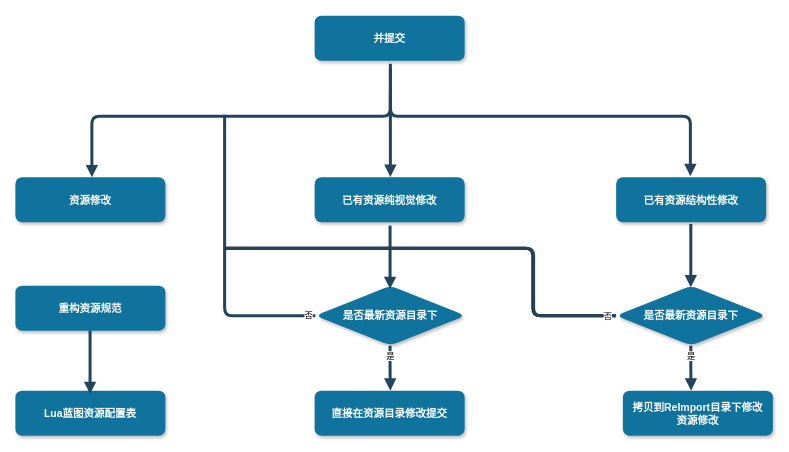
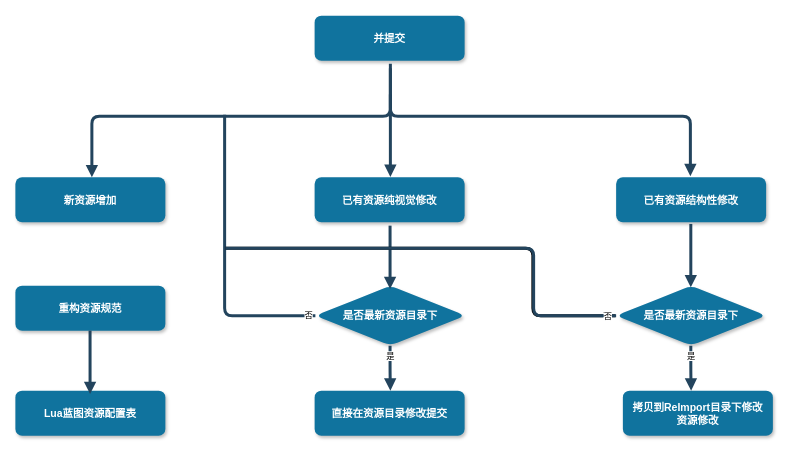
  <mxCell id="0" />
  <mxCell id="1" parent="0" />
  <mxCell id="2" value="并提交" style="rounded=1;fillColor=#10739E;strokeColor=none;shadow=1;gradientColor=none;fontStyle=1;fontColor=#FFFFFF;fontSize=14;" parent="1" vertex="1"><mxGeometry x="419" y="20" width="200" height="60" as="geometry" /></mxCell>
- <mxCell id="3" value="资源修改" style="rounded=1;fillColor=#10739E;strokeColor=none;shadow=1;gradientColor=none;fontStyle=1;fontColor=#FFFFFF;fontSize=14;" parent="1" vertex="1"><mxGeometry x="20" y="235.5" width="200" height="60" as="geometry" /></mxCell>
+ <mxCell id="3" value="新资源增加" style="rounded=1;fillColor=#10739E;strokeColor=none;shadow=1;gradientColor=none;fontStyle=1;fontColor=#FFFFFF;fontSize=14;" parent="1" vertex="1"><mxGeometry x="20" y="235.5" width="200" height="60" as="geometry" /></mxCell>
  <mxCell id="4" value="已有资源纯视觉修改" style="rounded=1;fillColor=#10739E;strokeColor=none;shadow=1;gradientColor=none;fontStyle=1;fontColor=#FFFFFF;fontSize=14;" parent="1" vertex="1"><mxGeometry x="419" y="235.5" width="200" height="60" as="geometry" /></mxCell>
  <mxCell id="5" value="已有资源结构性修改" style="rounded=1;fillColor=#10739E;strokeColor=none;shadow=1;gradientColor=none;fontStyle=1;fontColor=#FFFFFF;fontSize=14;" parent="1" vertex="1"><mxGeometry x="821" y="235.5" width="200" height="60" as="geometry" /></mxCell>
  <mxCell id="6" value="Lua蓝图资源配置表" style="rounded=1;fillColor=#10739E;strokeColor=none;shadow=1;gradientColor=none;fontStyle=1;fontColor=#FFFFFF;fontSize=14;" parent="1" vertex="1"><mxGeometry x="20" y="520" width="200" height="60" as="geometry" /></mxCell>
  <mxCell id="7" value="直接在资源目录修改提交" style="rounded=1;fillColor=#10739E;strokeColor=none;shadow=1;gradientColor=none;fontStyle=1;fontColor=#FFFFFF;fontSize=14;" parent="1" vertex="1"><mxGeometry x="419" y="520" width="200" height="60" as="geometry" /></mxCell>
  <mxCell id="8" value="拷贝到ReImport目录下修改&#10;资源修改" style="rounded=1;fillColor=#10739E;strokeColor=none;shadow=1;gradientColor=none;fontStyle=1;fontColor=#FFFFFF;fontSize=14;" parent="1" vertex="1"><mxGeometry x="830" y="520" width="200" height="60" as="geometry" /></mxCell>
  <mxCell id="9" value="" style="edgeStyle=elbowEdgeStyle;elbow=vertical;strokeWidth=4;endArrow=block;endFill=1;fontStyle=1;strokeColor=#23445D;" parent="1" edge="1"><mxGeometry x="30" y="140.5" width="100" height="100" as="geometry"><mxPoint x="520" y="125" as="sourcePoint" /><mxPoint x="520" y="235" as="targetPoint" /><Array as="points"><mxPoint x="519" y="185" /></Array></mxGeometry></mxCell>
  <mxCell id="10" value="" style="edgeStyle=elbowEdgeStyle;elbow=vertical;strokeWidth=4;endArrow=block;endFill=1;fontStyle=1;strokeColor=#23445D;entryX=0.5;entryY=0;entryDx=0;entryDy=0;" parent="1" edge="1"><mxGeometry x="25" y="169.5" width="100" height="100" as="geometry"><mxPoint x="520" y="90" as="sourcePoint" /><mxPoint x="122" y="235.5" as="targetPoint" /><Array as="points"><mxPoint x="320" y="154" /><mxPoint x="483" y="154" /><mxPoint x="473" y="144" /></Array></mxGeometry></mxCell>
  <mxCell id="11" value="" style="edgeStyle=elbowEdgeStyle;elbow=vertical;strokeWidth=4;endArrow=block;endFill=1;fontStyle=1;strokeColor=#23445D;exitX=0.505;exitY=1;exitDx=0;exitDy=0;exitPerimeter=0;" parent="1" edge="1"><mxGeometry x="30" y="163.5" width="100" height="100" as="geometry"><mxPoint x="520" y="84" as="sourcePoint" /><mxPoint x="920" y="234" as="targetPoint" /><Array as="points"><mxPoint x="721" y="154" /><mxPoint x="520" y="150" /><mxPoint x="710" y="210" /></Array></mxGeometry></mxCell>
  <mxCell id="12" value="重构资源规范" style="rounded=1;fillColor=#10739E;strokeColor=none;shadow=1;gradientColor=none;fontStyle=1;fontColor=#FFFFFF;fontSize=14;" vertex="1" parent="1"><mxGeometry x="20" y="380" width="200" height="60" as="geometry" /></mxCell>
  <mxCell id="13" value="" style="edgeStyle=elbowEdgeStyle;elbow=vertical;strokeWidth=4;endArrow=block;endFill=1;fontStyle=1;strokeColor=#23445D;exitX=0.5;exitY=1;exitDx=0;exitDy=0;entryX=0.5;entryY=0;entryDx=0;entryDy=0;" edge="1" parent="1"><mxGeometry x="91.58" y="544.5" width="100" height="100" as="geometry"><mxPoint x="119.58" y="440" as="sourcePoint" /><mxPoint x="119.58" y="524.5" as="targetPoint" /><Array as="points"><mxPoint x="129.58" y="474.5" /></Array></mxGeometry></mxCell>
  <mxCell id="14" value="是否最新资源目录下" style="rhombus;whiteSpace=wrap;html=1;fontSize=14;fillColor=#10739E;strokeColor=none;fontColor=#FFFFFF;rounded=1;shadow=1;gradientColor=none;fontStyle=1;" vertex="1" parent="1"><mxGeometry x="420" y="380" width="200" height="80" as="geometry" /></mxCell>
  <mxCell id="15" value="" style="edgeStyle=elbowEdgeStyle;elbow=vertical;strokeWidth=4;endArrow=block;endFill=1;fontStyle=1;strokeColor=#23445D;exitX=0.5;exitY=1;exitDx=0;exitDy=0;entryX=0.5;entryY=0;entryDx=0;entryDy=0;" edge="1" parent="1"><mxGeometry x="491.58" y="404.5" width="100" height="100" as="geometry"><mxPoint x="519.58" y="300" as="sourcePoint" /><mxPoint x="519.58" y="384.5" as="targetPoint" /><Array as="points"><mxPoint x="529.58" y="334.5" /></Array></mxGeometry></mxCell>
  <mxCell id="16" value="" style="edgeStyle=elbowEdgeStyle;elbow=vertical;strokeWidth=4;endArrow=block;endFill=1;fontStyle=1;strokeColor=#23445D;exitX=0.5;exitY=1;exitDx=0;exitDy=0;" edge="1" parent="1"><mxGeometry x="491.58" y="564.5" width="100" height="100" as="geometry"><mxPoint x="519.58" y="460" as="sourcePoint" /><mxPoint x="520" y="520" as="targetPoint" /><Array as="points"><mxPoint x="529.58" y="494.5" /></Array></mxGeometry></mxCell>
  <mxCell id="17" value="是" style="edgeLabel;html=1;align=center;verticalAlign=middle;resizable=0;points=[];" vertex="1" connectable="0" parent="16"><mxGeometry relative="1" as="geometry"><mxPoint y="-17" as="offset" /></mxGeometry></mxCell>
  <mxCell id="18" value="" style="edgeStyle=elbowEdgeStyle;elbow=vertical;strokeWidth=4;endFill=1;fontStyle=1;strokeColor=#23445D;startFill=1;sketch=0;endArrow=none;" edge="1" parent="1"><mxGeometry x="102" y="367" width="100" height="100" as="geometry"><mxPoint x="420" y="420" as="sourcePoint" /><mxPoint x="299" y="152" as="targetPoint" /><Array as="points"><mxPoint x="299" y="420" /><mxPoint x="339" y="422" /></Array></mxGeometry></mxCell>
  <mxCell id="19" value="否" style="edgeLabel;html=1;align=center;verticalAlign=middle;resizable=0;points=[];" vertex="1" connectable="0" parent="18"><mxGeometry relative="1" as="geometry"><mxPoint x="111" y="73" as="offset" /></mxGeometry></mxCell>
  <mxCell id="20" value="是否最新资源目录下" style="rhombus;whiteSpace=wrap;html=1;fontSize=14;fillColor=#10739E;strokeColor=none;fontColor=#FFFFFF;rounded=1;shadow=1;gradientColor=none;fontStyle=1;" vertex="1" parent="1"><mxGeometry x="821" y="380" width="200" height="80" as="geometry" /></mxCell>
  <mxCell id="21" value="" style="edgeStyle=elbowEdgeStyle;elbow=vertical;strokeWidth=4;endArrow=block;endFill=1;fontStyle=1;strokeColor=#23445D;exitX=0.5;exitY=1;exitDx=0;exitDy=0;entryX=0.5;entryY=0;entryDx=0;entryDy=0;" edge="1" parent="1"><mxGeometry x="892.58" y="402.25" width="100" height="100" as="geometry"><mxPoint x="920.58" y="297.75" as="sourcePoint" /><mxPoint x="920.58" y="382.25" as="targetPoint" /><Array as="points"><mxPoint x="930.58" y="332.25" /></Array></mxGeometry></mxCell>
  <mxCell id="22" value="" style="edgeStyle=elbowEdgeStyle;elbow=vertical;strokeWidth=4;endArrow=block;endFill=1;fontStyle=1;strokeColor=#23445D;exitX=0.5;exitY=1;exitDx=0;exitDy=0;" edge="1" parent="1"><mxGeometry x="892.58" y="564.5" width="100" height="100" as="geometry"><mxPoint x="920.58" y="460" as="sourcePoint" /><mxPoint x="921" y="520" as="targetPoint" /><Array as="points"><mxPoint x="930.58" y="494.5" /></Array></mxGeometry></mxCell>
  <mxCell id="23" value="是" style="edgeLabel;html=1;align=center;verticalAlign=middle;resizable=0;points=[];" vertex="1" connectable="0" parent="22"><mxGeometry relative="1" as="geometry"><mxPoint y="-17" as="offset" /></mxGeometry></mxCell>
  <mxCell id="24" value="" style="edgeStyle=elbowEdgeStyle;elbow=horizontal;strokeWidth=4;endFill=1;fontStyle=1;strokeColor=default;startFill=1;sketch=0;endArrow=none;" edge="1" parent="1"><mxGeometry width="50" height="50" relative="1" as="geometry"><mxPoint x="820" y="420" as="sourcePoint" /><mxPoint x="300" y="330" as="targetPoint" /><Array as="points"><mxPoint x="710" y="380" /></Array></mxGeometry></mxCell>
  <mxCell id="25" value="否" style="edgeLabel;html=1;align=center;verticalAlign=middle;resizable=0;points=[];" vertex="1" connectable="0" parent="24"><mxGeometry x="-0.961" relative="1" as="geometry"><mxPoint as="offset" /></mxGeometry></mxCell>
  <mxCell id="26" value="" style="edgeStyle=elbowEdgeStyle;elbow=horizontal;strokeWidth=4;endFill=1;fontStyle=1;strokeColor=#23445D;startFill=1;sketch=0;endArrow=none;" edge="1" parent="1"><mxGeometry width="50" height="50" relative="1" as="geometry"><mxPoint x="821" y="420" as="sourcePoint" /><mxPoint x="300" y="330" as="targetPoint" /><Array as="points"><mxPoint x="711" y="380" /></Array></mxGeometry></mxCell>
  <mxCell id="27" value="否" style="edgeLabel;html=1;align=center;verticalAlign=middle;resizable=0;points=[];" vertex="1" connectable="0" parent="26"><mxGeometry x="-0.961" relative="1" as="geometry"><mxPoint as="offset" /></mxGeometry></mxCell>
